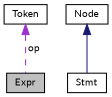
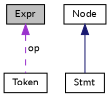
  digraph {
    fontname=Lato
    node [color=black fillcolor=white fontname=Lato fontsize=10 shape=record style=filled]
    edge [dir=back fontname=Lato fontsize=10 labelfontname=Helvetica labelfontsize=10]
    n1 [fillcolor=grey75 fontcolor=black height=0.2 label=Expr width=0.4]
    n2 [height=0.2 label=Stmt width=0.4]
    n3 [height=0.2 label="Node" width=0.4]
    n4 [height=0.2 label=Token width=0.4]
    n3 -> n2 [color=midnightblue style=solid]
-   n4 -> n1 [color=darkorchid3 label=" op" style=dashed]
+   n1 -> n4 [color=darkorchid3 label=" op" style=dashed]
  }
